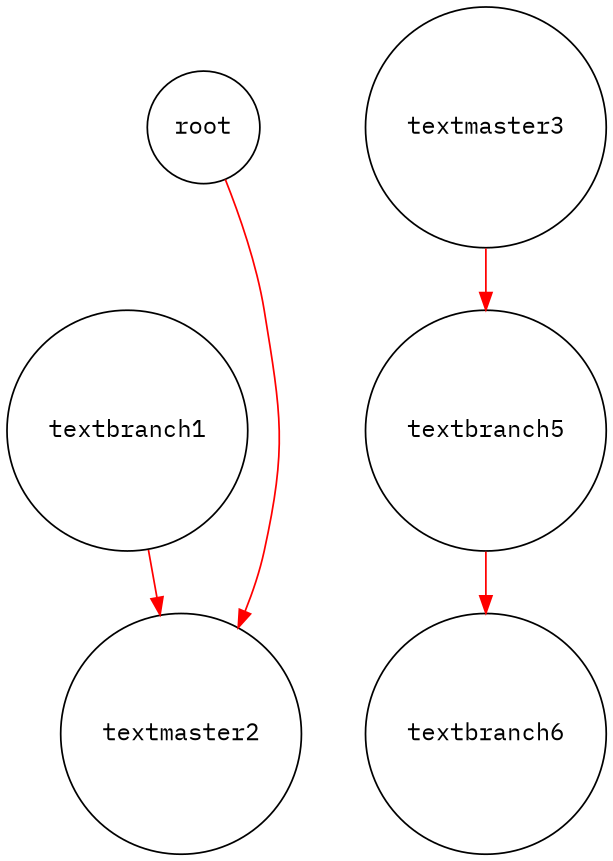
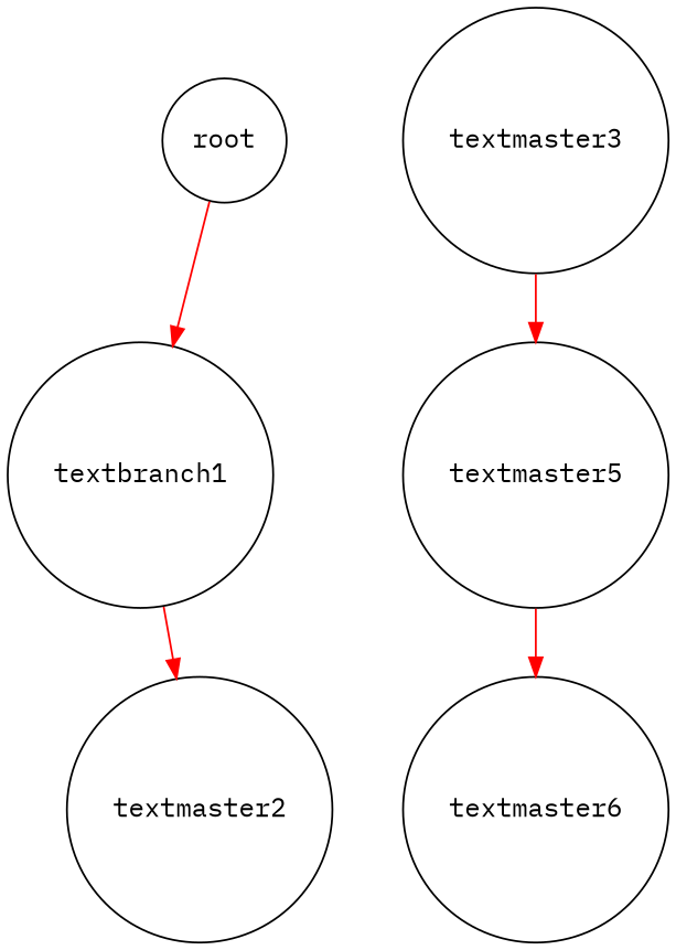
  digraph {
    fontname="IBM Plex Mono"
    node [fontname="IBM Plex Mono" shape=circle]
    edge [color=red fontname="IBM Plex Mono"]
    n1 [label=textbranch1]
    root
    textmaster2
    textmaster3
-   textmaster5 [label=textbranch5]
-   textmaster6 [label=textbranch6]
+   textmaster5
+   textmaster6
    n1 -> textmaster2
-   root -> textmaster2
+   root -> n1
    textmaster3 -> textmaster5
    textmaster5 -> textmaster6
  }
